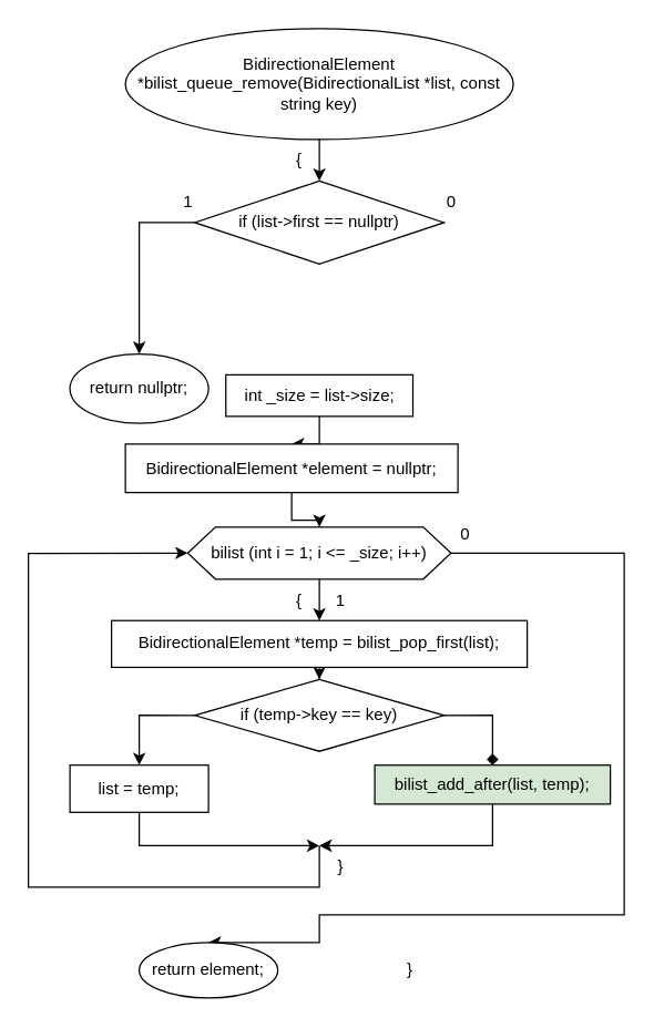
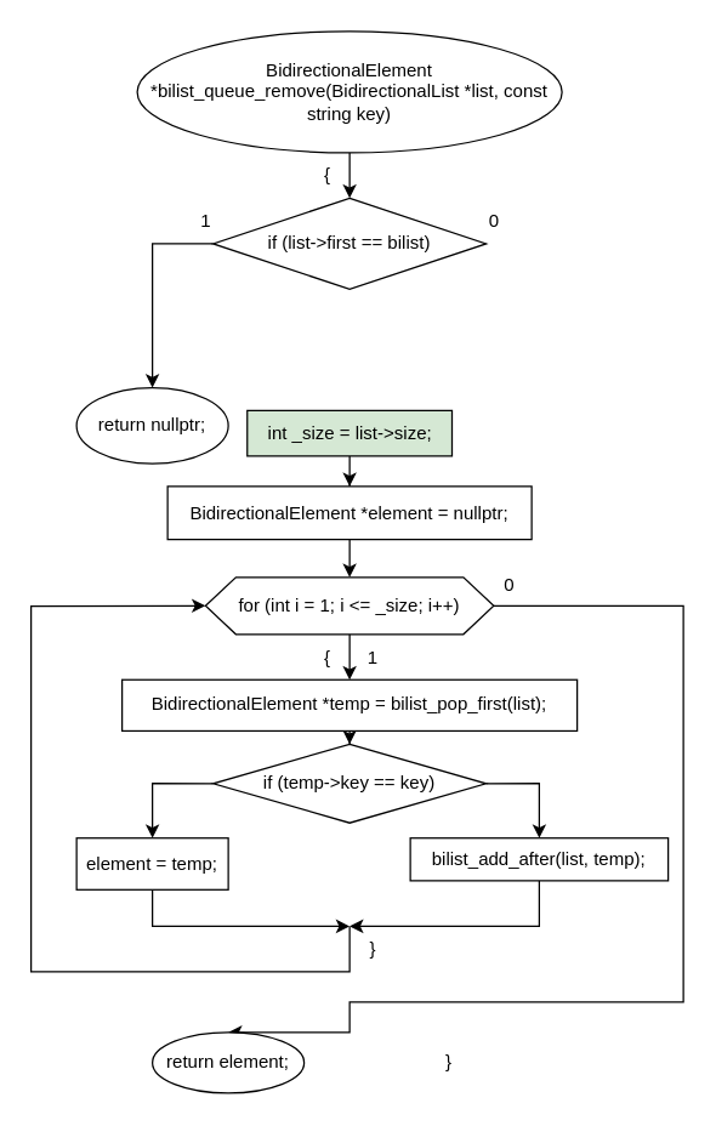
  <mxCell id="0" />
  <mxCell id="1" parent="0" />
  <mxCell id="2" value="" style="edgeStyle=orthogonalEdgeStyle;rounded=0;orthogonalLoop=1;jettySize=auto;html=1;" parent="1" source="3" target="5" edge="1"><mxGeometry relative="1" as="geometry" /></mxCell>
  <mxCell id="3" value="BidirectionalElement *bilist_queue_remove(BidirectionalList *list, const string key)" style="ellipse;whiteSpace=wrap;html=1;" parent="1" vertex="1"><mxGeometry x="90" y="20" width="280" height="80" as="geometry" /></mxCell>
  <mxCell id="4" value="" style="edgeStyle=orthogonalEdgeStyle;rounded=0;orthogonalLoop=1;jettySize=auto;html=1;exitX=0;exitY=0.5;exitDx=0;exitDy=0;entryX=0.5;entryY=0;entryDx=0;entryDy=0;" parent="1" source="5" target="7" edge="1"><mxGeometry relative="1" as="geometry" /></mxCell>
- <mxCell id="5" value="if (list-&amp;gt;first == nullptr)" style="rhombus;whiteSpace=wrap;html=1;" parent="1" vertex="1"><mxGeometry x="140" y="130" width="180" height="60" as="geometry" /></mxCell>
+ <mxCell id="5" value="if (list-&amp;gt;first == bilist)" style="rhombus;whiteSpace=wrap;html=1;" parent="1" vertex="1"><mxGeometry x="140" y="130" width="180" height="60" as="geometry" /></mxCell>
  <mxCell id="6" value="{" style="text;html=1;align=center;verticalAlign=middle;resizable=0;points=[];autosize=1;strokeColor=none;fillColor=none;" parent="1" vertex="1"><mxGeometry x="200" y="100" width="30" height="30" as="geometry" /></mxCell>
  <mxCell id="7" value="return nullptr;" style="ellipse;whiteSpace=wrap;html=1;" parent="1" vertex="1"><mxGeometry x="50" y="255" width="100" height="50" as="geometry" /></mxCell>
  <mxCell id="8" value="" style="edgeStyle=orthogonalEdgeStyle;rounded=0;orthogonalLoop=1;jettySize=auto;html=1;" parent="1" source="9" target="13" edge="1"><mxGeometry relative="1" as="geometry" /></mxCell>
- <mxCell id="9" value="int _size = list-&amp;gt;size;" style="whiteSpace=wrap;html=1;" parent="1" vertex="1"><mxGeometry x="162.5" y="270" width="135" height="30" as="geometry" /></mxCell>
+ <mxCell id="9" value="int _size = list-&amp;gt;size;" style="whiteSpace=wrap;html=1;fillColor=#d5e8d4;" parent="1" vertex="1"><mxGeometry x="162.5" y="270" width="135" height="30" as="geometry" /></mxCell>
  <mxCell id="10" value="0" style="text;html=1;align=center;verticalAlign=middle;resizable=0;points=[];autosize=1;strokeColor=none;fillColor=none;" parent="1" vertex="1"><mxGeometry x="310" y="130" width="30" height="30" as="geometry" /></mxCell>
  <mxCell id="11" value="1" style="text;html=1;align=center;verticalAlign=middle;resizable=0;points=[];autosize=1;strokeColor=none;fillColor=none;" parent="1" vertex="1"><mxGeometry x="120" y="130" width="30" height="30" as="geometry" /></mxCell>
  <mxCell id="12" value="" style="edgeStyle=orthogonalEdgeStyle;rounded=0;orthogonalLoop=1;jettySize=auto;html=1;" parent="1" source="13" target="16" edge="1"><mxGeometry relative="1" as="geometry" /></mxCell>
- <mxCell id="13" value="BidirectionalElement *element = nullptr;" style="whiteSpace=wrap;html=1;" parent="1" vertex="1"><mxGeometry x="90" y="320" width="240" height="35" as="geometry" /></mxCell>
+ <mxCell id="13" value="BidirectionalElement *element = nullptr;" style="whiteSpace=wrap;html=1;" parent="1" vertex="1"><mxGeometry x="110" y="320" width="240" height="35" as="geometry" /></mxCell>
  <mxCell id="14" value="" style="edgeStyle=orthogonalEdgeStyle;rounded=0;orthogonalLoop=1;jettySize=auto;html=1;" parent="1" source="16" target="18" edge="1"><mxGeometry relative="1" as="geometry" /></mxCell>
  <mxCell id="15" style="edgeStyle=orthogonalEdgeStyle;rounded=0;orthogonalLoop=1;jettySize=auto;html=1;entryX=0.5;entryY=0;entryDx=0;entryDy=0;" parent="1" source="16" target="31" edge="1"><mxGeometry relative="1" as="geometry"><mxPoint x="230" y="680" as="targetPoint" /><Array as="points"><mxPoint x="450" y="399" /><mxPoint x="450" y="660" /><mxPoint x="230" y="660" /></Array></mxGeometry></mxCell>
- <mxCell id="16" value="bilist (int i = 1; i &amp;lt;= _size; i++)" style="shape=hexagon;perimeter=hexagonPerimeter2;whiteSpace=wrap;html=1;fixedSize=1;" parent="1" vertex="1"><mxGeometry x="135" y="380" width="190" height="37.5" as="geometry" /></mxCell>
+ <mxCell id="16" value="for (int i = 1; i &amp;lt;= _size; i++)" style="shape=hexagon;perimeter=hexagonPerimeter2;whiteSpace=wrap;html=1;fixedSize=1;" parent="1" vertex="1"><mxGeometry x="135" y="380" width="190" height="37.5" as="geometry" /></mxCell>
  <mxCell id="17" value="" style="edgeStyle=orthogonalEdgeStyle;rounded=0;orthogonalLoop=1;jettySize=auto;html=1;" parent="1" source="18" target="23" edge="1"><mxGeometry relative="1" as="geometry" /></mxCell>
  <mxCell id="18" value="BidirectionalElement *temp = bilist_pop_first(list);" style="whiteSpace=wrap;html=1;" parent="1" vertex="1"><mxGeometry x="80" y="447.5" width="300" height="33.75" as="geometry" /></mxCell>
  <mxCell id="19" value="{" style="text;html=1;align=center;verticalAlign=middle;resizable=0;points=[];autosize=1;strokeColor=none;fillColor=none;" parent="1" vertex="1"><mxGeometry x="200" y="417.5" width="30" height="30" as="geometry" /></mxCell>
  <mxCell id="20" value="1" style="text;html=1;align=center;verticalAlign=middle;resizable=0;points=[];autosize=1;strokeColor=none;fillColor=none;" parent="1" vertex="1"><mxGeometry x="230" y="417.5" width="30" height="30" as="geometry" /></mxCell>
  <mxCell id="21" value="" style="edgeStyle=orthogonalEdgeStyle;rounded=0;orthogonalLoop=1;jettySize=auto;html=1;exitX=0;exitY=0.5;exitDx=0;exitDy=0;entryX=0.5;entryY=0;entryDx=0;entryDy=0;" parent="1" source="23" target="25" edge="1"><mxGeometry relative="1" as="geometry" /></mxCell>
- <mxCell id="22" style="edgeStyle=orthogonalEdgeStyle;rounded=0;orthogonalLoop=1;jettySize=auto;html=1;entryX=0.5;entryY=0;entryDx=0;entryDy=0;exitX=1;exitY=0.5;exitDx=0;exitDy=0;endArrow=diamond;" parent="1" source="23" target="27" edge="1"><mxGeometry relative="1" as="geometry" /></mxCell>
+ <mxCell id="22" style="edgeStyle=orthogonalEdgeStyle;rounded=0;orthogonalLoop=1;jettySize=auto;html=1;entryX=0.5;entryY=0;entryDx=0;entryDy=0;exitX=1;exitY=0.5;exitDx=0;exitDy=0;" parent="1" source="23" target="27" edge="1"><mxGeometry relative="1" as="geometry" /></mxCell>
  <mxCell id="23" value="if (temp-&amp;gt;key == key)" style="rhombus;whiteSpace=wrap;html=1;" parent="1" vertex="1"><mxGeometry x="140" y="490" width="180" height="51.88" as="geometry" /></mxCell>
  <mxCell id="24" style="edgeStyle=orthogonalEdgeStyle;rounded=0;orthogonalLoop=1;jettySize=auto;html=1;" parent="1" source="25" edge="1"><mxGeometry relative="1" as="geometry"><mxPoint x="230" y="610" as="targetPoint" /><Array as="points"><mxPoint x="100" y="610" /><mxPoint x="230" y="610" /></Array></mxGeometry></mxCell>
- <mxCell id="25" value="list = temp;" style="whiteSpace=wrap;html=1;" parent="1" vertex="1"><mxGeometry x="50" y="551.88" width="100" height="34.06" as="geometry" /></mxCell>
+ <mxCell id="25" value="element = temp;" style="whiteSpace=wrap;html=1;" parent="1" vertex="1"><mxGeometry x="50" y="551.88" width="100" height="34.06" as="geometry" /></mxCell>
  <mxCell id="26" style="edgeStyle=orthogonalEdgeStyle;rounded=0;orthogonalLoop=1;jettySize=auto;html=1;" parent="1" source="27" edge="1"><mxGeometry relative="1" as="geometry"><mxPoint x="230" y="610" as="targetPoint" /><Array as="points"><mxPoint x="355" y="610" /></Array></mxGeometry></mxCell>
- <mxCell id="27" value="bilist_add_after(list, temp);" style="whiteSpace=wrap;html=1;fillColor=#d5e8d4;" parent="1" vertex="1"><mxGeometry x="270" y="551.88" width="170" height="28.12" as="geometry" /></mxCell>
+ <mxCell id="27" value="bilist_add_after(list, temp);" style="whiteSpace=wrap;html=1;" parent="1" vertex="1"><mxGeometry x="270" y="551.88" width="170" height="28.12" as="geometry" /></mxCell>
  <mxCell id="28" value="" style="endArrow=classic;html=1;rounded=0;entryX=0;entryY=0.5;entryDx=0;entryDy=0;" parent="1" target="16" edge="1"><mxGeometry width="50" height="50" relative="1" as="geometry"><mxPoint x="230" y="610" as="sourcePoint" /><mxPoint x="290" y="480" as="targetPoint" /><Array as="points"><mxPoint x="230" y="640" /><mxPoint x="20" y="640" /><mxPoint x="20" y="399" /></Array></mxGeometry></mxCell>
  <mxCell id="29" value="}" style="text;html=1;align=center;verticalAlign=middle;resizable=0;points=[];autosize=1;strokeColor=none;fillColor=none;" parent="1" vertex="1"><mxGeometry x="230" y="610" width="30" height="30" as="geometry" /></mxCell>
  <mxCell id="30" value="0" style="text;html=1;align=center;verticalAlign=middle;resizable=0;points=[];autosize=1;strokeColor=none;fillColor=none;" parent="1" vertex="1"><mxGeometry x="320" y="370" width="30" height="30" as="geometry" /></mxCell>
  <mxCell id="31" value="return element;" style="ellipse;whiteSpace=wrap;html=1;" parent="1" vertex="1"><mxGeometry x="100" y="680" width="100" height="40" as="geometry" /></mxCell>
  <mxCell id="32" value="}" style="text;html=1;align=center;verticalAlign=middle;resizable=0;points=[];autosize=1;strokeColor=none;fillColor=none;" parent="1" vertex="1"><mxGeometry x="280" y="685" width="30" height="30" as="geometry" /></mxCell>
